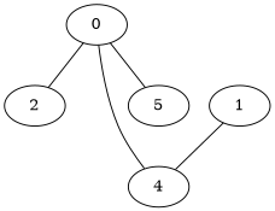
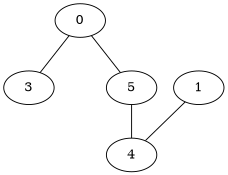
  strict graph {
    0
-   3 [label=2]
+   3
    4
    5
    1
    0 -- 3
-   0 -- 4
+   5 -- 4
    0 -- 5
    1 -- 4
  }
